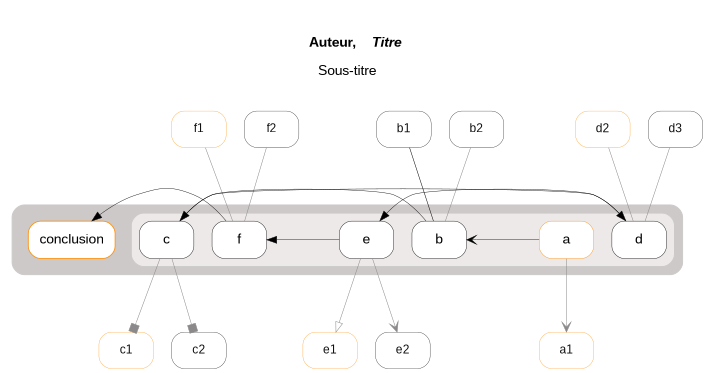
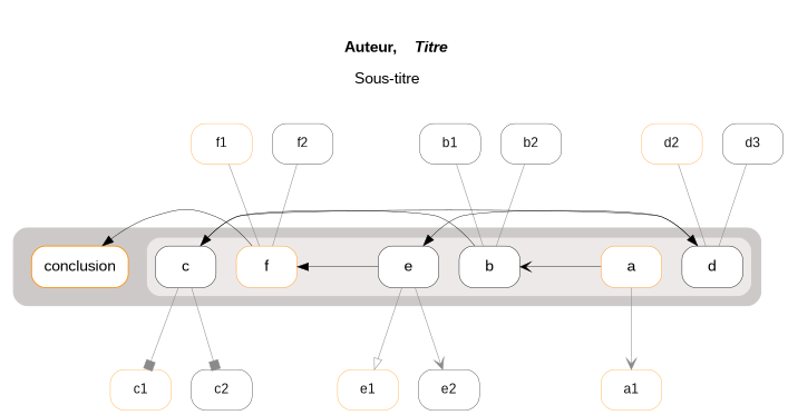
  digraph {
    compound=true
    fontname="Liberation Sans"
    label=<<br/><br/> <b>Auteur,  <i>  Titre</i><br/></b> <font point-size="5"><br/></font>Sous-titre   <br/><br/> <br/>>
    labeljust=c
    labelloc=t
    rankdir=TB
    node [color=black fillcolor=white fontcolor=grey5 fontname="Liberation Sans" fontsize=12 margin=0.15 penwidth=0.3 shape=box style="rounded,filled"]
    edge [arrowhead=none color=snow4 fontname="Liberation Sans" minlen=2 penwidth=0.5]
    b1
    b2
    c1 [color=darkorange]
    c2
    d2 [color=darkorange]
    d3
    e1 [color=darkorange]
    e2
    f1 [color=darkorange]
    f2
    b [penwidth=0.4 fontcolor="" fontsize=""]
    c [penwidth=0.4 fontcolor="" fontsize=""]
    d [penwidth=0.4 fontcolor="" fontsize=""]
    e [penwidth=0.4 fontcolor="" fontsize=""]
-   f [penwidth=0.4 fontcolor="" fontsize=""]
+   f [color=darkorange penwidth=0.4 fontcolor="" fontsize=""]
    a [color=darkorange penwidth=0.4 fontcolor="" fontsize=""]
    conclusion [color=darkorange penwidth=0.8 fontcolor="" fontsize=""]
    a1 [color=darkorange]
    subgraph sub_1 {
      subgraph sub_2 {
        rank=same
        c1
        c2
      }
    }
    subgraph sub_3 {
      subgraph sub_4 {
        rank=same
        b1
        b2
      }
    }
    subgraph sub_5 {
      subgraph sub_6 {
        rank=same
        d2
        d3
      }
    }
    subgraph sub_7 {
      subgraph sub_8 {
        rank=same
        e1
        e2
      }
    }
    subgraph sub_9 {
      subgraph sub_10 {
        rank=same
        f1
        f2
      }
    }
    subgraph cluster_11 {
      color=snow3
      fillcolor=snow3
      label=""
      style="filled,rounded"
      subgraph cluster_12 {
        color=snow3
        fillcolor=snow2
        label=""
        style="filled,rounded"
        a
        subgraph sub_13 {
          color=snow3
          fillcolor=snow2
          label=""
          rank=same
          style="filled,rounded"
          b
          c
          d
          e
          f
        }
      }
      subgraph cluster_14 {
        color=snow3
        fillcolor=snow2
        label=""
        style="filled,rounded"
      }
      subgraph cluster_15 {
        color=snow3
        fillcolor=snow3
        label=""
        style="filled,rounded"
        conclusion
      }
    }
    b1 -> b2 [minlen=1 style=invis]
-   b1 -> b [arrowtail=none color=black dir=back]
+   b1 -> b [arrowtail=none dir=back]
    b2 -> b [arrowtail=none dir=back]
    c1 -> c2 [minlen=1 style=invis]
    d2 -> d3 [minlen=1 style=invis]
    d2 -> d [arrowtail=none dir=back]
    d3 -> d [arrowtail=none dir=back]
    e1 -> e2 [minlen=1 style=invis]
    f1 -> f2 [minlen=1 style=invis]
    f1 -> f [arrowtail=none dir=back]
    f2 -> f [arrowtail=none dir=back]
    c -> c1 [arrowhead=box]
    c -> c2 [arrowhead=box]
    c -> b [dir=back minlen=4 penwidth=0.4 arrowhead="" color=""]
    d -> c [dir=back minlen=4 penwidth=0.4 arrowhead="" color=""]
    e -> e1 [arrowhead=onormal]
    e -> e2 [arrowhead=vee]
    e -> d [dir=back minlen=4 penwidth=0.4 arrowhead="" color=""]
    f -> e [dir=back minlen=4 penwidth=0.4 arrowhead="" color=""]
    a -> b [arrowhead=vee constraint=false minlen=4 penwidth=0.4 color=""]
    a -> a1 [arrowhead=vee]
    conclusion -> f [constraint=false dir=back minlen=4 penwidth=0.4 arrowhead="" color=""]
  }
